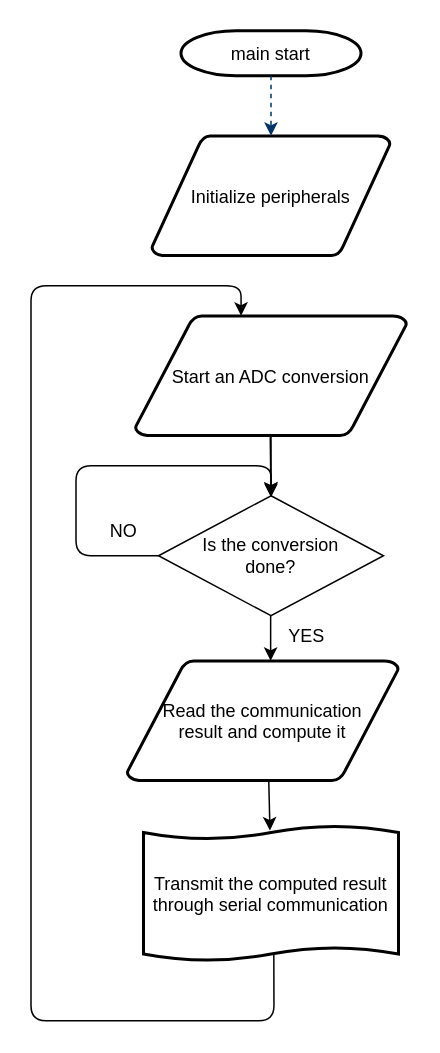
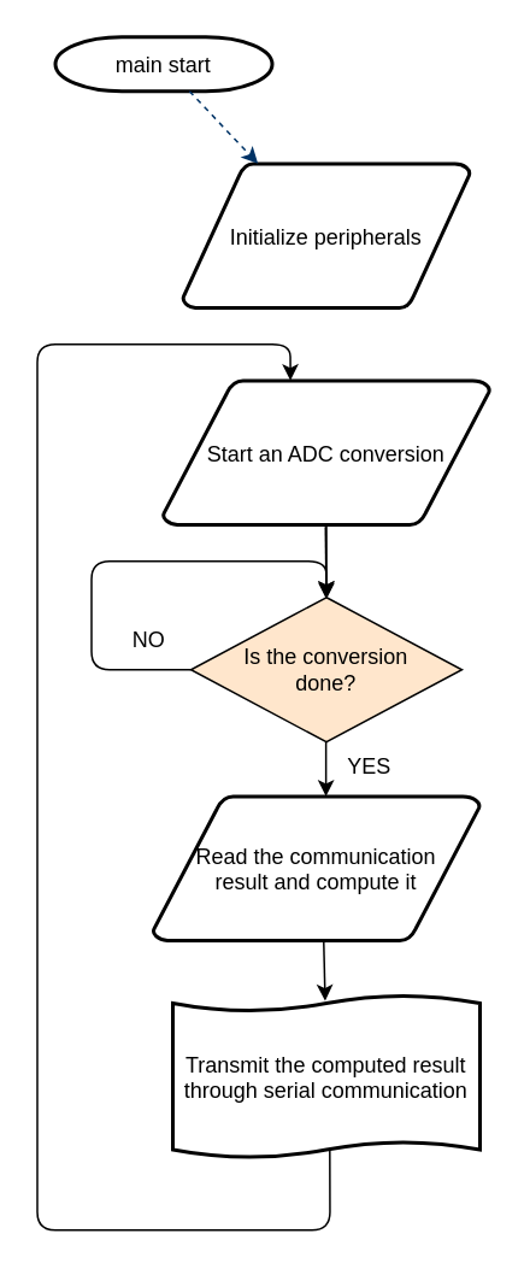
  <mxCell id="0" />
  <mxCell id="1" parent="0" />
- <mxCell id="2" value="main start" style="shape=mxgraph.flowchart.terminator;strokeWidth=2;gradientColor=none;gradientDirection=north;fontStyle=0;" parent="1" vertex="1"><mxGeometry x="120" y="20" width="120" height="30" as="geometry" /></mxCell>
+ <mxCell id="2" value="main start" style="shape=mxgraph.flowchart.terminator;strokeWidth=2;gradientColor=none;gradientDirection=north;fontStyle=0;" parent="1" vertex="1"><mxGeometry x="30" y="20" width="120" height="30" as="geometry" /></mxCell>
  <mxCell id="3" value="Initialize peripherals" style="shape=mxgraph.flowchart.data;strokeWidth=2;gradientColor=none;gradientDirection=north;fontStyle=0;" parent="1" vertex="1"><mxGeometry x="100.5" y="90" width="159" height="80" as="geometry" /></mxCell>
  <mxCell id="4" value="" style="fontStyle=1;strokeColor=#003366;strokeWidth=1;dashed=1;" parent="1" source="2" target="3" edge="1"><mxGeometry relative="1" as="geometry" /></mxCell>
  <mxCell id="5" value="" style="edgeStyle=orthogonalEdgeStyle;rounded=1;orthogonalLoop=1;jettySize=auto;html=1;strokeColor=#000000;" parent="1" source="6" edge="1"><mxGeometry relative="1" as="geometry"><mxPoint x="180" y="330" as="targetPoint" /></mxGeometry></mxCell>
  <mxCell id="6" value="Start an ADC conversion" style="shape=mxgraph.flowchart.data;strokeWidth=2;gradientColor=none;gradientDirection=north;fontStyle=0;" parent="1" vertex="1"><mxGeometry x="89.5" y="210" width="181" height="80" as="geometry" /></mxCell>
  <mxCell id="7" value="" style="endArrow=classic;exitX=0.5;exitY=1;exitDx=0;exitDy=0;exitPerimeter=0;entryX=0.5;entryY=0;entryDx=0;entryDy=0;entryPerimeter=0;" parent="1" edge="1"><mxGeometry width="50" height="50" relative="1" as="geometry"><mxPoint x="179.5" y="291" as="sourcePoint" /><mxPoint x="180" y="330" as="targetPoint" /></mxGeometry></mxCell>
  <mxCell id="8" value="Transmit the computed result&#10;through serial communication" style="shape=tape;size=0.1;strokeWidth=2;" parent="1" vertex="1"><mxGeometry x="95" y="550" width="170" height="90" as="geometry" /></mxCell>
  <mxCell id="9" value="" style="endArrow=classic;exitX=0.511;exitY=0.947;exitDx=0;exitDy=0;exitPerimeter=0;entryX=0.39;entryY=0;entryDx=0;entryDy=0;entryPerimeter=0;" parent="1" source="8" target="6" edge="1"><mxGeometry width="50" height="50" relative="1" as="geometry"><mxPoint x="182" y="674" as="sourcePoint" /><mxPoint x="182" y="190" as="targetPoint" /><Array as="points"><mxPoint x="182" y="680" /><mxPoint x="100" y="680" /><mxPoint x="20" y="680" /><mxPoint x="20" y="190" /><mxPoint x="160" y="190" /></Array></mxGeometry></mxCell>
- <mxCell id="10" value="Is the conversion&lt;br&gt;done?" style="rhombus;whiteSpace=wrap;html=1;" parent="1" vertex="1"><mxGeometry x="105" y="330" width="150" height="80" as="geometry" /></mxCell>
+ <mxCell id="10" value="Is the conversion&lt;br&gt;done?" style="rhombus;whiteSpace=wrap;html=1;fillColor=#ffe6cc;" parent="1" vertex="1"><mxGeometry x="105" y="330" width="150" height="80" as="geometry" /></mxCell>
  <mxCell id="11" value="" style="endArrow=classic;exitX=0.5;exitY=1;exitDx=0;exitDy=0;exitPerimeter=0;entryX=0.5;entryY=0;entryDx=0;entryDy=0;" parent="1" edge="1"><mxGeometry width="50" height="50" relative="1" as="geometry"><mxPoint x="179.76" y="410" as="sourcePoint" /><mxPoint x="179.76" y="440" as="targetPoint" /></mxGeometry></mxCell>
  <mxCell id="12" value="" style="endArrow=classic;exitX=0;exitY=0.5;exitDx=0;exitDy=0;" parent="1" source="10" edge="1"><mxGeometry width="50" height="50" relative="1" as="geometry"><mxPoint x="100" y="490" as="sourcePoint" /><mxPoint x="180" y="331" as="targetPoint" /><Array as="points"><mxPoint x="50" y="370" /><mxPoint x="50" y="310" /><mxPoint x="180" y="310" /></Array></mxGeometry></mxCell>
  <mxCell id="13" value="&lt;div style=&quot;text-align: center&quot;&gt;&lt;span&gt;&lt;font face=&quot;helvetica&quot;&gt;YES&lt;/font&gt;&lt;/span&gt;&lt;/div&gt;" style="text;whiteSpace=wrap;html=1;" parent="1" vertex="1"><mxGeometry x="190" y="410" width="30" height="30" as="geometry" /></mxCell>
  <mxCell id="14" value="&lt;div style=&quot;text-align: center&quot;&gt;&lt;span&gt;&lt;font face=&quot;helvetica&quot;&gt;NO&lt;/font&gt;&lt;/span&gt;&lt;/div&gt;" style="text;whiteSpace=wrap;html=1;" parent="1" vertex="1"><mxGeometry x="70.5" y="340" width="30" height="30" as="geometry" /></mxCell>
  <mxCell id="15" value="Read the communication&#10;result and compute it" style="shape=mxgraph.flowchart.data;strokeWidth=2;gradientColor=none;gradientDirection=north;fontStyle=0;" vertex="1" parent="1"><mxGeometry x="84" y="440" width="181" height="80" as="geometry" /></mxCell>
  <mxCell id="16" value="" style="endArrow=classic;exitX=0.522;exitY=0.987;exitDx=0;exitDy=0;exitPerimeter=0;entryX=0.496;entryY=0.035;entryDx=0;entryDy=0;entryPerimeter=0;" edge="1" parent="1" source="15" target="8"><mxGeometry width="50" height="50" relative="1" as="geometry"><mxPoint x="189.76" y="420" as="sourcePoint" /><mxPoint x="189.76" y="450" as="targetPoint" /></mxGeometry></mxCell>
